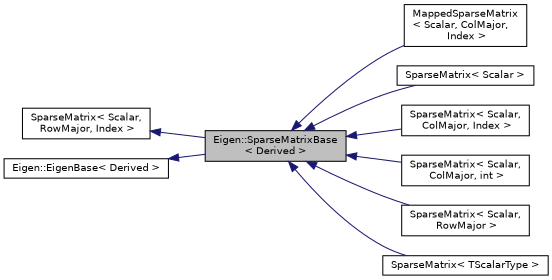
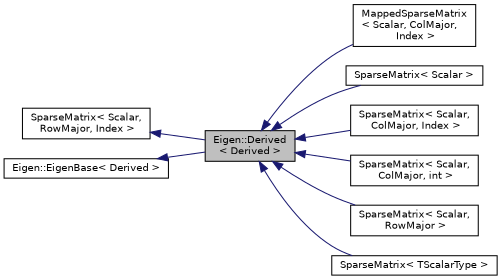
  digraph {
    rankdir=LR
    node [color=black fillcolor=white fontname=Helvetica fontsize=10 shape=record style=filled]
    edge [color=midnightblue dir=back fontname=Helvetica fontsize=10 labelfontname=Helvetica labelfontsize=10 style=solid]
-   n1 [fillcolor=grey75 fontcolor=black height=0.2 label="Eigen::SparseMatrixBase\l\< Derived \>" width=0.4]
+   n1 [fillcolor=grey75 fontcolor=black height=0.2 label="Eigen::Derived\l\< Derived \>" width=0.4]
    n2 [height=0.2 label="MappedSparseMatrix\l\< Scalar, ColMajor,\l Index \>" width=0.4]
    n3 [height=0.2 label="SparseMatrix\< Scalar \>" width=0.4]
    n4 [height=0.2 label="SparseMatrix\< Scalar,\l ColMajor, Index \>" width=0.4]
    n5 [height=0.2 label="SparseMatrix\< Scalar,\l ColMajor, int \>" width=0.4]
    n6 [height=0.2 label="SparseMatrix\< Scalar,\l RowMajor \>" width=0.4]
    n7 [height=0.2 label="SparseMatrix\< TScalarType \>" width=0.4]
    n8 [height=0.2 label="SparseMatrix\< Scalar,\l RowMajor, Index \>" width=0.4]
    n9 [height=0.2 label="Eigen::EigenBase\< Derived \>" width=0.4]
    n1 -> n2
    n1 -> n3
    n1 -> n4
    n1 -> n5
    n1 -> n6
    n1 -> n7
    n8 -> n1
    n9 -> n1
  }
